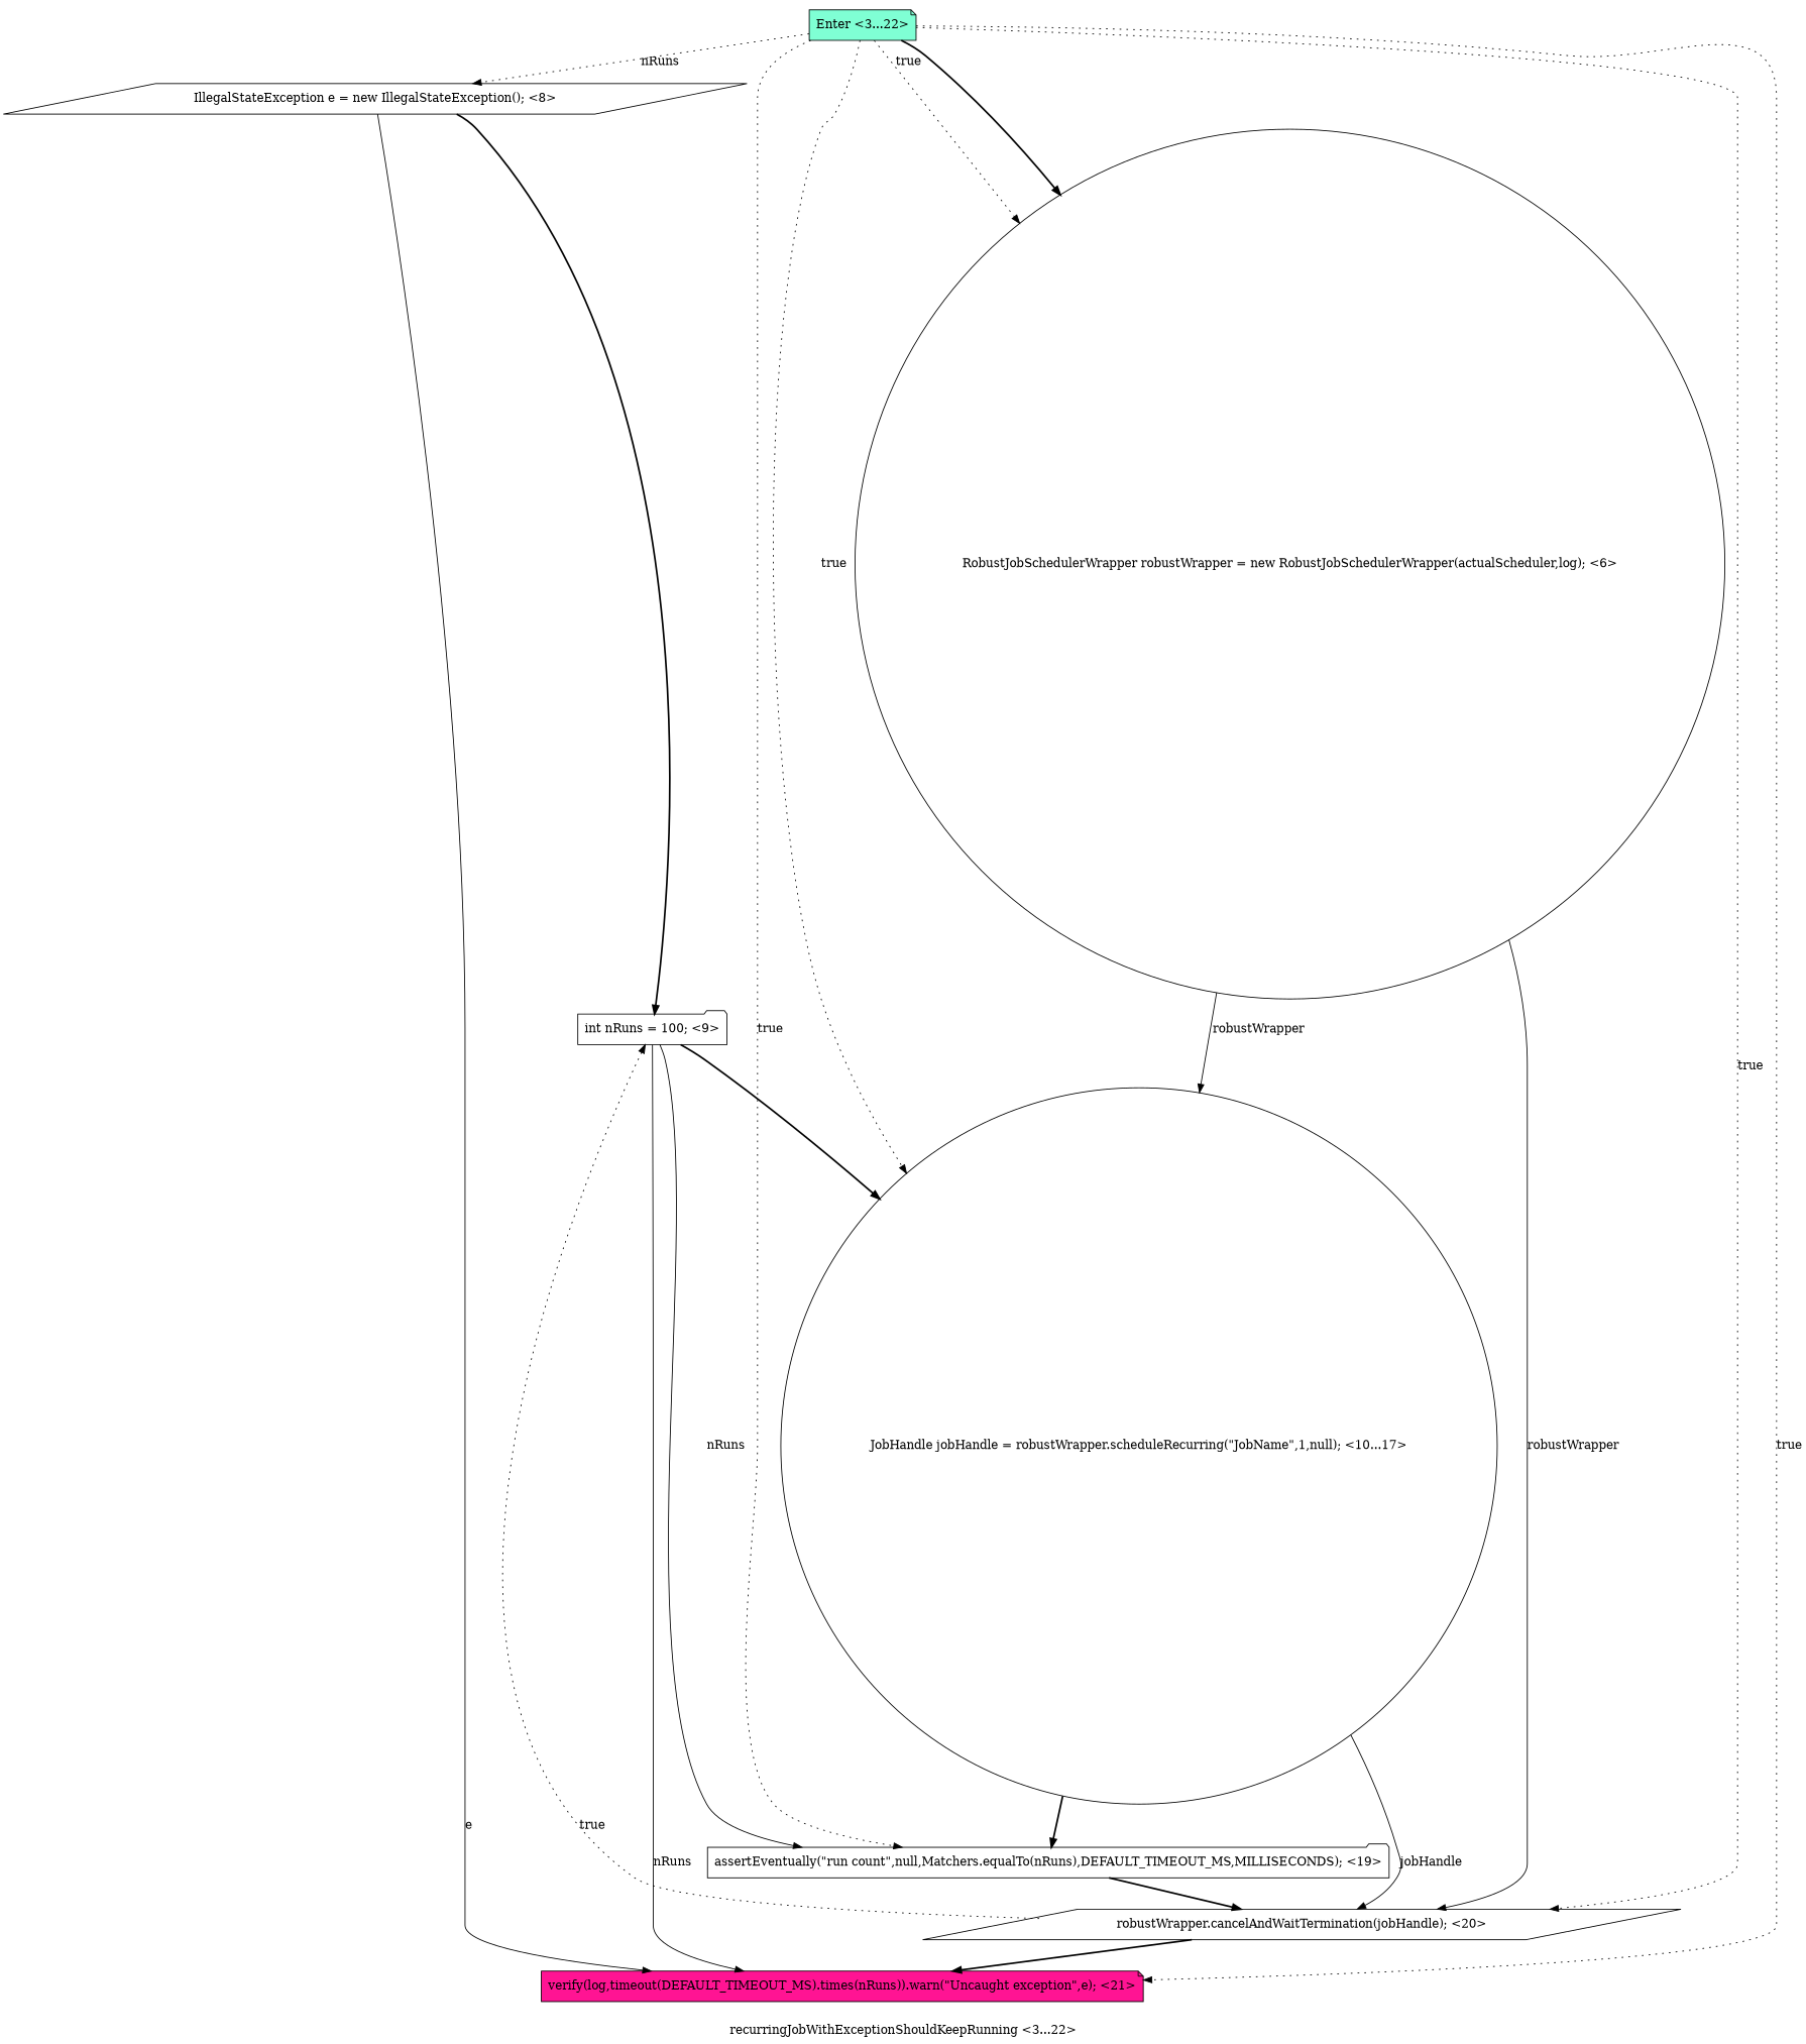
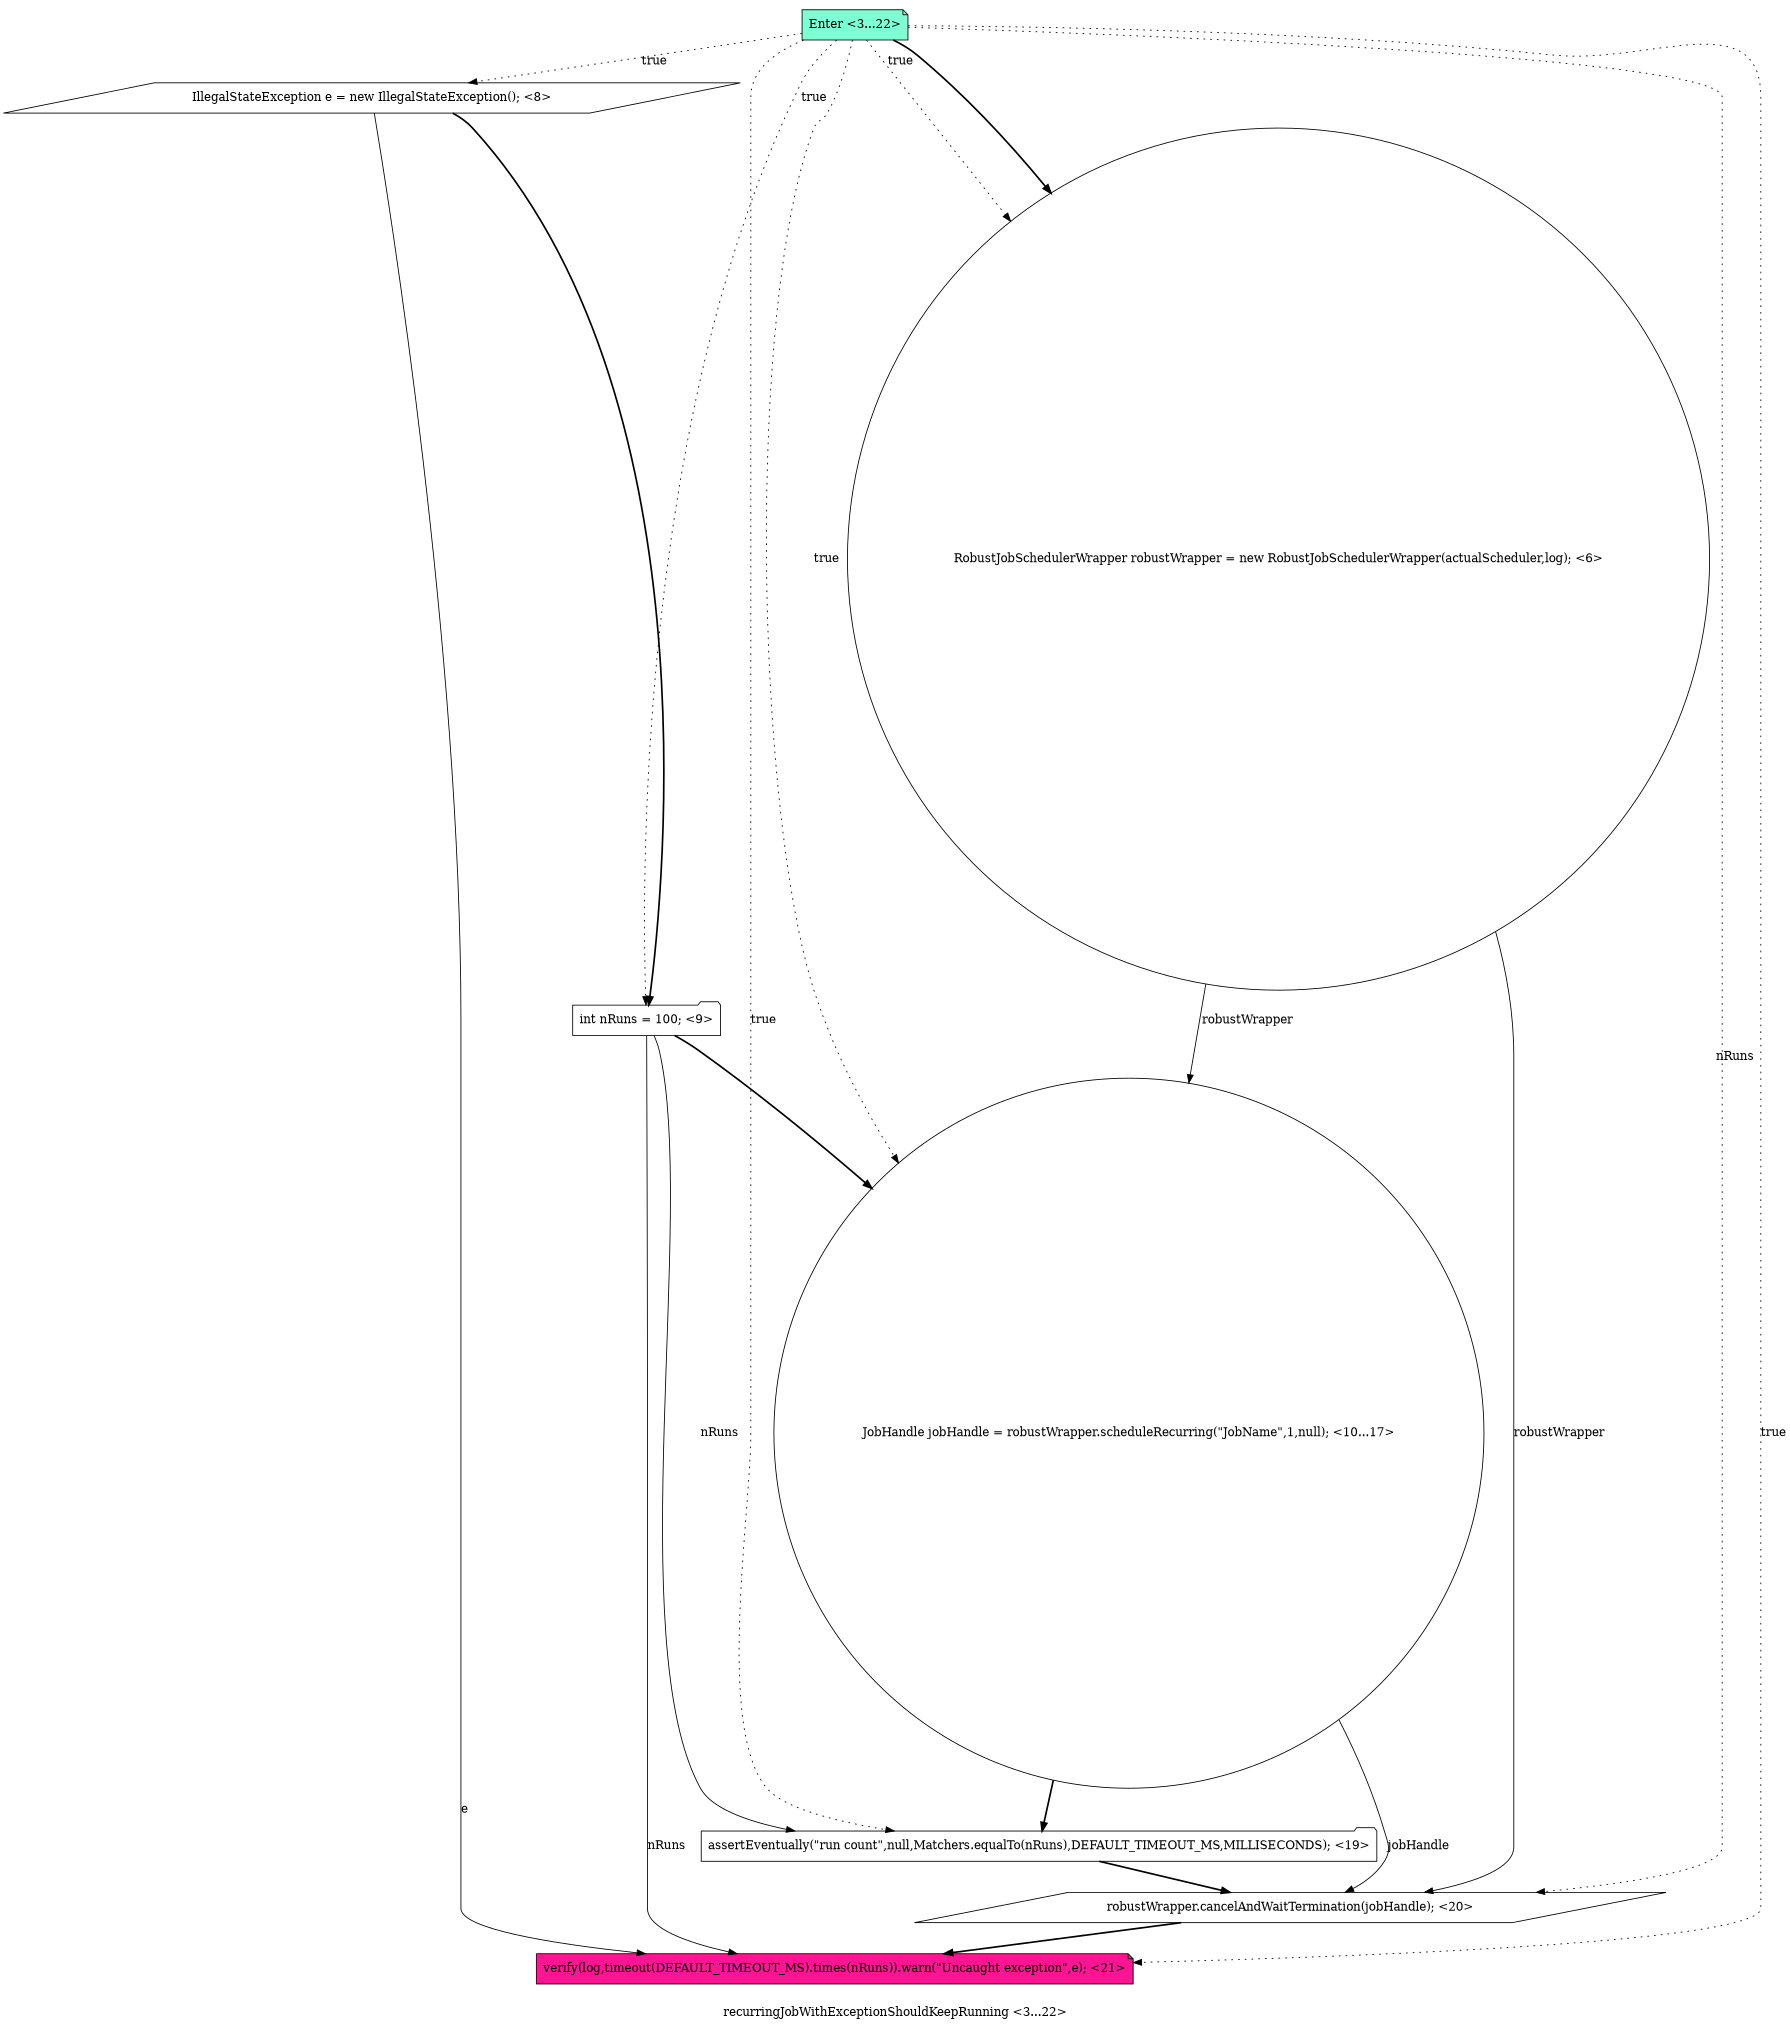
  digraph {
    label="recurringJobWithExceptionShouldKeepRunning <3...22>"
    node [fillcolor=white shape=parallelogram style=filled]
    edge [style=dotted]
    n1 [label="IllegalStateException e = new IllegalStateException(); <8>"]
    n2 [fillcolor=deeppink label="verify(log,timeout(DEFAULT_TIMEOUT_MS).times(nRuns)).warn(\"Uncaught exception\",e); <21>" shape=note]
    n3 [label="int nRuns = 100; <9>" shape=folder]
    n4 [label="RobustJobSchedulerWrapper robustWrapper = new RobustJobSchedulerWrapper(actualScheduler,log); <6>" shape=circle]
    n5 [label="JobHandle jobHandle = robustWrapper.scheduleRecurring(\"JobName\",1,null); <10...17>" shape=circle]
    n6 [label="robustWrapper.cancelAndWaitTermination(jobHandle); <20>"]
    n7 [label="assertEventually(\"run count\",null,Matchers.equalTo(nRuns),DEFAULT_TIMEOUT_MS,MILLISECONDS); <19>" shape=folder]
    n8 [fillcolor=aquamarine label="Enter <3...22>" shape=note]
    n1 -> n2 [label=e style=solid]
    n1 -> n3 [style=bold]
    n3 -> n2 [label=nRuns style=solid]
    n3 -> n5 [style=bold]
    n3 -> n7 [label=nRuns style=solid]
    n4 -> n5 [label=robustWrapper style=solid]
    n4 -> n6 [label=robustWrapper style=solid]
    n5 -> n6 [label=jobHandle style=solid]
    n5 -> n7 [style=bold]
    n6 -> n2 [style=bold]
    n7 -> n6 [style=bold]
-   n8 -> n1 [label=nRuns]
+   n8 -> n1 [label=true]
    n8 -> n2 [label=true]
-   n6 -> n3 [label=true]
+   n8 -> n3 [label=true]
    n8 -> n4 [label=true]
    n8 -> n4 [style=bold]
    n8 -> n5 [label=true]
-   n8 -> n6 [label=true]
+   n8 -> n6 [label=nRuns]
    n8 -> n7 [label=true]
  }
